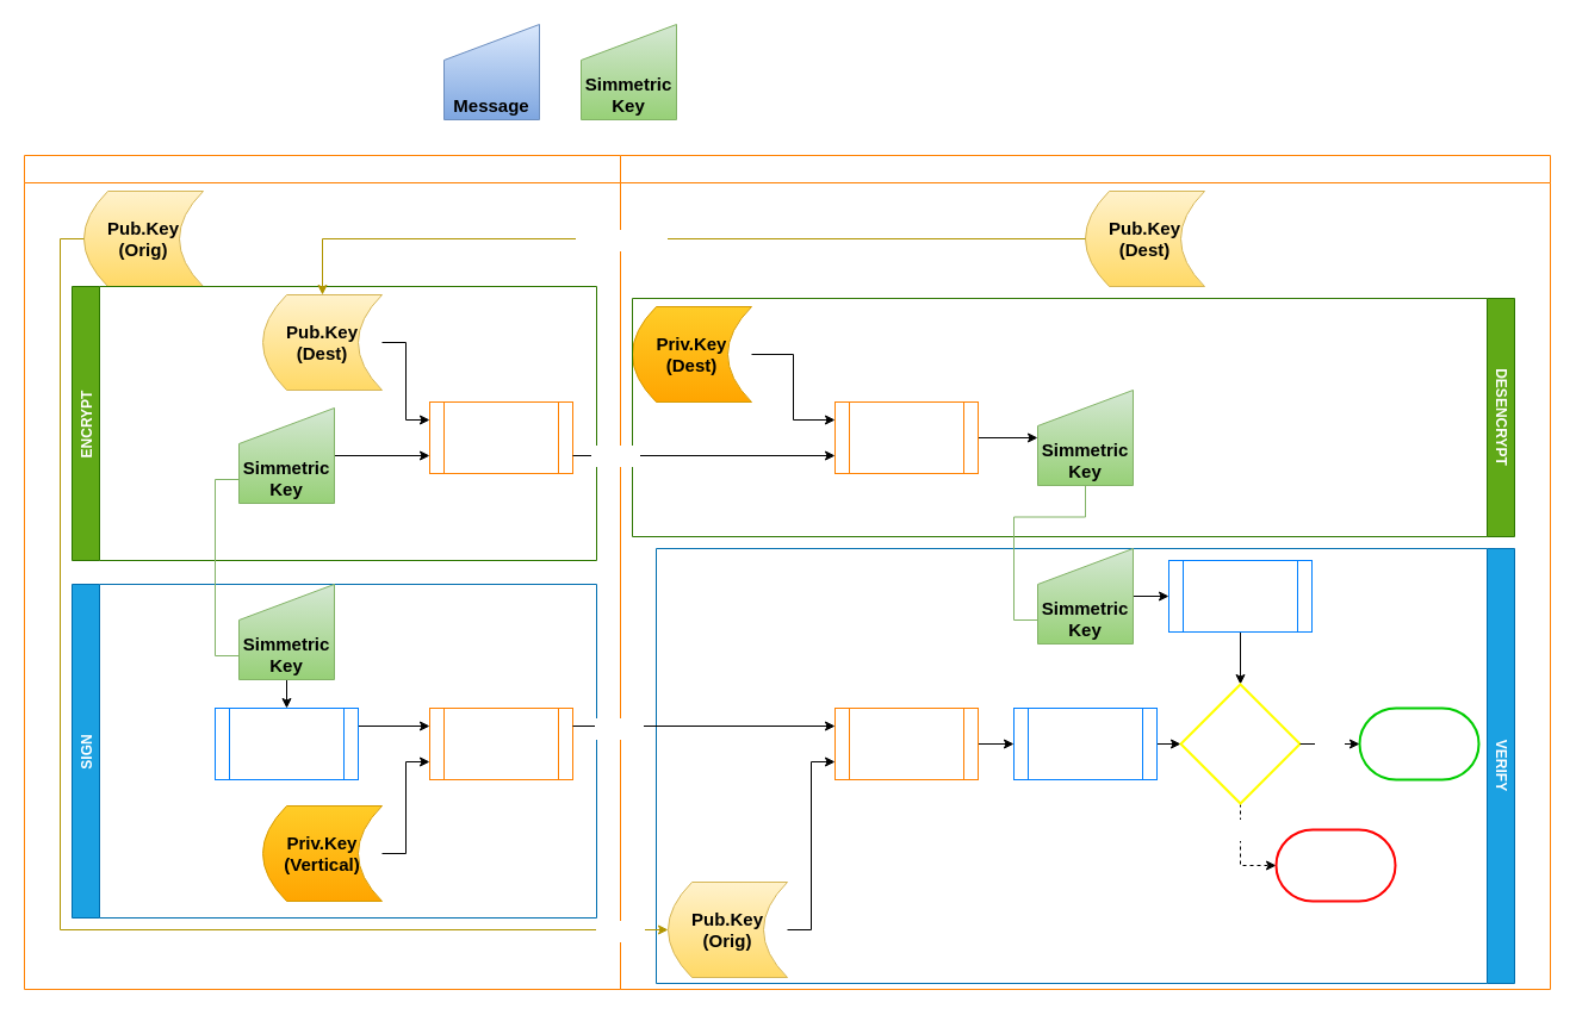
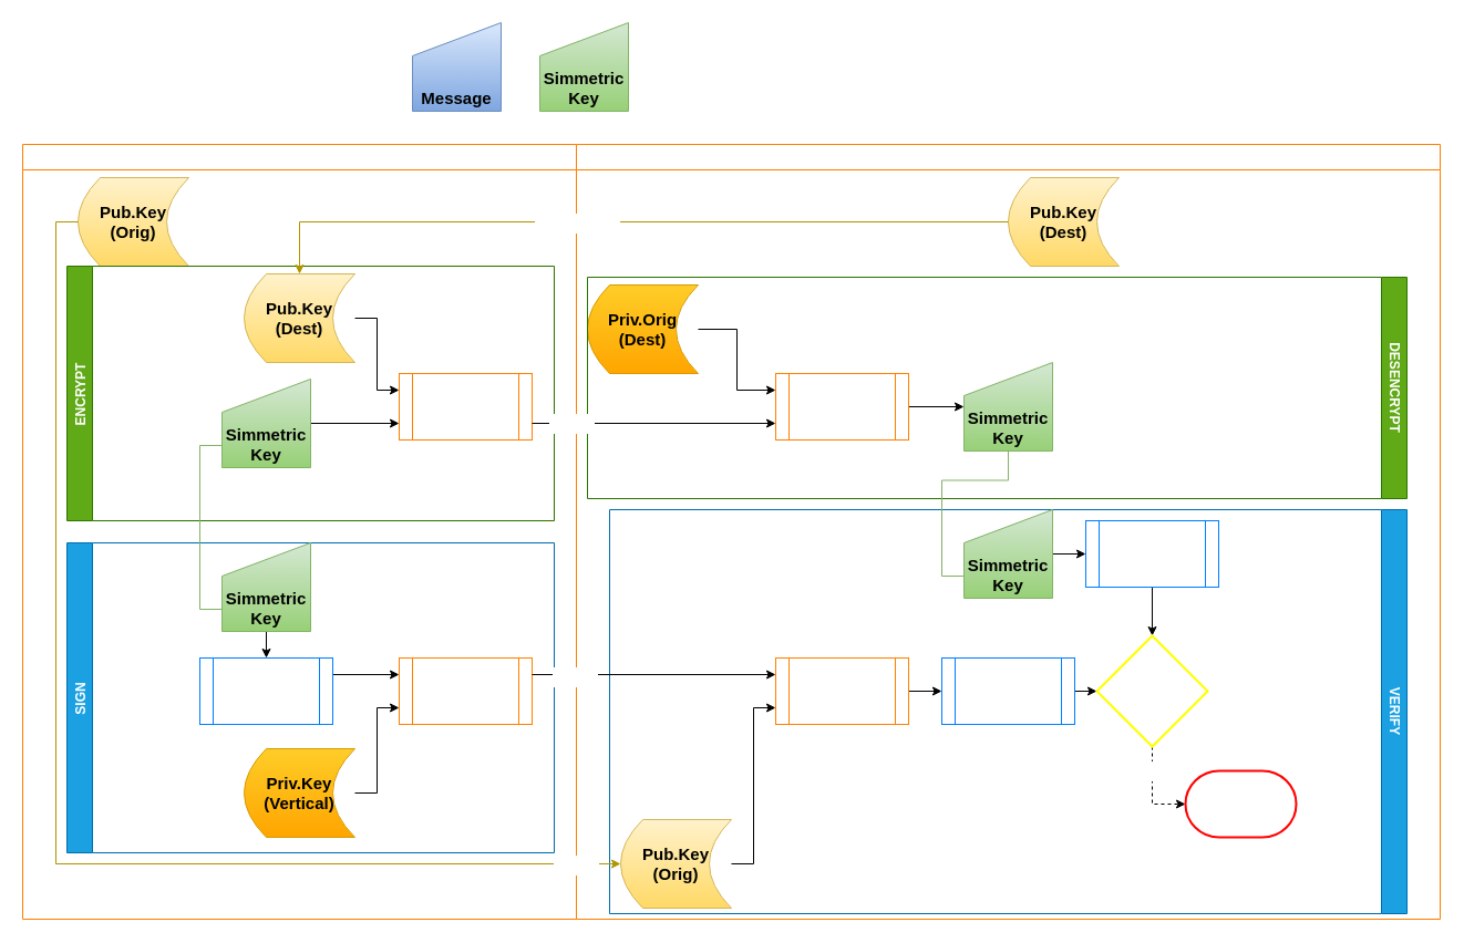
  <mxCell id="0" />
  <mxCell id="1" parent="0" />
  <mxCell id="2" value="&lt;b style=&quot;font-size: 15px;&quot;&gt;Simmetric&lt;br&gt;Key&lt;/b&gt;" style="shape=manualInput;whiteSpace=wrap;html=1;verticalAlign=bottom;fillColor=#d5e8d4;strokeColor=#82b366;gradientColor=#97d077;fontColor=#000000;" parent="1" vertex="1"><mxGeometry x="487" width="80" height="80" as="geometry" y="20" /></mxCell>
  <mxCell id="3" value="&lt;span style=&quot;font-size: 15px;&quot;&gt;&lt;b&gt;Message&lt;/b&gt;&lt;/span&gt;" style="shape=manualInput;whiteSpace=wrap;html=1;verticalAlign=bottom;fillColor=#dae8fc;strokeColor=#6c8ebf;gradientColor=#7ea6e0;fontColor=#000000;" parent="1" vertex="1"><mxGeometry x="372" y="20" width="80" height="80" as="geometry" /></mxCell>
  <mxCell id="4" value="ORIGIN" style="swimlane;strokeColor=#FF8000;fontSize=15;fontColor=#FFFFFF;gradientColor=none;" parent="1" vertex="1"><mxGeometry x="20" y="130" width="500" height="700" as="geometry" /></mxCell>
  <mxCell id="5" value="&lt;font color=&quot;#ffffff&quot;&gt;&lt;b&gt;RSA&lt;/b&gt;&lt;/font&gt;" style="shape=process;whiteSpace=wrap;html=1;backgroundOutline=1;fontSize=15;fontColor=#000000;strokeColor=#FF8000;" parent="4" vertex="1"><mxGeometry x="340" y="207" width="120" height="60" as="geometry" /></mxCell>
  <mxCell id="6" value="&lt;font color=&quot;#ffffff&quot;&gt;&lt;b&gt;RSA&lt;/b&gt;&lt;/font&gt;" style="shape=process;whiteSpace=wrap;html=1;backgroundOutline=1;fontSize=15;fontColor=#000000;strokeColor=#FF8000;" parent="4" vertex="1"><mxGeometry x="340" y="464" width="120" height="60" as="geometry" /></mxCell>
  <mxCell id="7" value="&lt;font color=&quot;#000000&quot;&gt;&lt;b&gt;Pub.Key&lt;br&gt;(Orig)&lt;br&gt;&lt;/b&gt;&lt;/font&gt;" style="shape=dataStorage;whiteSpace=wrap;html=1;fixedSize=1;fontSize=15;fillColor=#fff2cc;gradientColor=#ffd966;strokeColor=#d6b656;" parent="4" vertex="1"><mxGeometry x="50" y="30" width="100" height="80" as="geometry" /></mxCell>
  <mxCell id="8" style="edgeStyle=orthogonalEdgeStyle;rounded=0;orthogonalLoop=1;jettySize=auto;html=1;exitX=1;exitY=0.5;exitDx=0;exitDy=0;entryX=0;entryY=0.75;entryDx=0;entryDy=0;fontSize=15;fontColor=#FFFFFF;" parent="4" source="19" target="5" edge="1"><mxGeometry relative="1" as="geometry" /></mxCell>
  <mxCell id="9" style="edgeStyle=orthogonalEdgeStyle;rounded=0;orthogonalLoop=1;jettySize=auto;html=1;exitX=1;exitY=0.25;exitDx=0;exitDy=0;entryX=0;entryY=0.25;entryDx=0;entryDy=0;fontSize=15;fontColor=#FFFFFF;" parent="4" source="10" target="6" edge="1"><mxGeometry relative="1" as="geometry" /></mxCell>
  <mxCell id="10" value="&lt;font color=&quot;#ffffff&quot;&gt;&lt;b&gt;HASH&lt;/b&gt;&lt;/font&gt;" style="shape=process;whiteSpace=wrap;html=1;backgroundOutline=1;fontSize=15;fontColor=#000000;gradientColor=none;strokeColor=#007FFF;" parent="4" vertex="1"><mxGeometry x="160" y="464" width="120" height="60" as="geometry" /></mxCell>
  <mxCell id="11" value="&lt;font color=&quot;#000000&quot;&gt;&lt;b&gt;Pub.Key&lt;br&gt;(Dest)&lt;br&gt;&lt;/b&gt;&lt;/font&gt;" style="shape=dataStorage;whiteSpace=wrap;html=1;fixedSize=1;fontSize=15;fillColor=#fff2cc;gradientColor=#ffd966;strokeColor=#d6b656;" parent="4" vertex="1"><mxGeometry x="200" y="117" width="100" height="80" as="geometry" /></mxCell>
  <mxCell id="12" value="&lt;b style=&quot;color: rgb(0, 0, 0);&quot;&gt;Priv&lt;/b&gt;&lt;font color=&quot;#000000&quot;&gt;&lt;b&gt;.Key&lt;br&gt;(Vertical)&lt;br&gt;&lt;/b&gt;&lt;/font&gt;" style="shape=dataStorage;whiteSpace=wrap;html=1;fixedSize=1;fontSize=15;fillColor=#ffcd28;gradientColor=#ffa500;strokeColor=#d79b00;" parent="4" vertex="1"><mxGeometry x="200" y="546" width="100" height="80" as="geometry" /></mxCell>
  <mxCell id="13" style="edgeStyle=orthogonalEdgeStyle;rounded=0;orthogonalLoop=1;jettySize=auto;html=1;entryX=0.5;entryY=0;entryDx=0;entryDy=0;fontSize=15;fontColor=#FFFFFF;exitX=0.5;exitY=1;exitDx=0;exitDy=0;" parent="4" source="17" target="10" edge="1"><mxGeometry relative="1" as="geometry" /></mxCell>
  <mxCell id="14" style="edgeStyle=orthogonalEdgeStyle;rounded=0;orthogonalLoop=1;jettySize=auto;html=1;entryX=0;entryY=0.25;entryDx=0;entryDy=0;fontSize=15;fontColor=#FFFFFF;" parent="4" source="11" target="5" edge="1"><mxGeometry relative="1" as="geometry" /></mxCell>
  <mxCell id="15" style="edgeStyle=orthogonalEdgeStyle;rounded=0;orthogonalLoop=1;jettySize=auto;html=1;entryX=0;entryY=0.75;entryDx=0;entryDy=0;fontSize=15;fontColor=#FFFFFF;" parent="4" source="12" target="6" edge="1"><mxGeometry relative="1" as="geometry" /></mxCell>
  <mxCell id="16" value="SIGN" style="swimlane;horizontal=0;fillColor=#1ba1e2;fontColor=#ffffff;strokeColor=#006EAF;" vertex="1" parent="4"><mxGeometry x="40" y="360" width="440" height="280" as="geometry"><mxRectangle x="40" y="350" width="40" height="150" as="alternateBounds" /></mxGeometry></mxCell>
  <mxCell id="17" value="&lt;b style=&quot;font-size: 15px;&quot;&gt;Simmetric&lt;br&gt;Key&lt;/b&gt;" style="shape=manualInput;whiteSpace=wrap;html=1;verticalAlign=bottom;fillColor=#d5e8d4;strokeColor=#82b366;gradientColor=#97d077;fontColor=#000000;" parent="16" vertex="1"><mxGeometry x="140" width="80" height="80" as="geometry" /></mxCell>
  <mxCell id="18" value="ENCRYPT" style="swimlane;horizontal=0;fillColor=#60a917;fontColor=#ffffff;strokeColor=#2D7600;" vertex="1" parent="4"><mxGeometry x="40" y="110" width="440" height="230" as="geometry"><mxRectangle x="40" y="350" width="40" height="150" as="alternateBounds" /></mxGeometry></mxCell>
  <mxCell id="19" value="&lt;b style=&quot;font-size: 15px;&quot;&gt;Simmetric&lt;br&gt;Key&lt;/b&gt;" style="shape=manualInput;whiteSpace=wrap;html=1;verticalAlign=bottom;fillColor=#d5e8d4;strokeColor=#82b366;gradientColor=#97d077;fontColor=#000000;" vertex="1" parent="18"><mxGeometry x="140" y="102" width="80" height="80" as="geometry" /></mxCell>
  <mxCell id="20" style="edgeStyle=orthogonalEdgeStyle;rounded=0;orthogonalLoop=1;jettySize=auto;html=1;endArrow=none;endFill=0;entryX=0;entryY=0.75;entryDx=0;entryDy=0;exitX=0;exitY=0.75;exitDx=0;exitDy=0;fillColor=#d5e8d4;gradientColor=#97d077;strokeColor=#82b366;" edge="1" parent="4" source="19" target="17"><mxGeometry relative="1" as="geometry"><mxPoint x="180" y="310" as="sourcePoint" /></mxGeometry></mxCell>
- <mxCell id="21" value="Vertical Container" style="swimlane;strokeColor=#FF8000;fontSize=15;fontColor=#FFFFFF;gradientColor=none;" parent="1" vertex="1"><mxGeometry x="520" y="130" width="780" height="700" as="geometry"><mxRectangle x="540" y="110" width="170" height="30" as="alternateBounds" /></mxGeometry></mxCell>
+ <mxCell id="21" value="Vertical Simmetric" style="swimlane;strokeColor=#FF8000;fontSize=15;fontColor=#FFFFFF;gradientColor=none;" parent="1" vertex="1"><mxGeometry x="520" y="130" width="780" height="700" as="geometry"><mxRectangle x="540" y="110" width="170" height="30" as="alternateBounds" /></mxGeometry></mxCell>
  <mxCell id="22" style="edgeStyle=orthogonalEdgeStyle;rounded=0;orthogonalLoop=1;jettySize=auto;html=1;fontSize=15;fontColor=#FFFFFF;" parent="21" source="23" target="44" edge="1"><mxGeometry relative="1" as="geometry" /></mxCell>
  <mxCell id="23" value="&lt;font color=&quot;#ffffff&quot;&gt;&lt;b&gt;RSA&lt;/b&gt;&lt;/font&gt;" style="shape=process;whiteSpace=wrap;html=1;backgroundOutline=1;fontSize=15;fontColor=#000000;strokeColor=#FF8000;" parent="21" vertex="1"><mxGeometry x="180" y="207" width="120" height="60" as="geometry" /></mxCell>
  <mxCell id="24" style="edgeStyle=orthogonalEdgeStyle;rounded=0;orthogonalLoop=1;jettySize=auto;html=1;entryX=0;entryY=0.5;entryDx=0;entryDy=0;fontSize=15;fontColor=#FFFFFF;" parent="21" source="25" target="35" edge="1"><mxGeometry relative="1" as="geometry" /></mxCell>
  <mxCell id="25" value="&lt;font color=&quot;#ffffff&quot;&gt;&lt;b&gt;RSA&lt;/b&gt;&lt;/font&gt;" style="shape=process;whiteSpace=wrap;html=1;backgroundOutline=1;fontSize=15;fontColor=#000000;strokeColor=#FF8000;" parent="21" vertex="1"><mxGeometry x="180" y="464" width="120" height="60" as="geometry" /></mxCell>
  <mxCell id="26" value="&lt;font color=&quot;#000000&quot;&gt;&lt;b&gt;Pub.Key&lt;br&gt;(Dest)&lt;br&gt;&lt;/b&gt;&lt;/font&gt;" style="shape=dataStorage;whiteSpace=wrap;html=1;fixedSize=1;fontSize=15;fillColor=#fff2cc;gradientColor=#ffd966;strokeColor=#d6b656;" parent="21" vertex="1"><mxGeometry x="390" y="30" width="100" height="80" as="geometry" /></mxCell>
  <mxCell id="27" style="edgeStyle=orthogonalEdgeStyle;rounded=0;orthogonalLoop=1;jettySize=auto;html=1;entryX=0;entryY=0.25;entryDx=0;entryDy=0;fontSize=15;fontColor=#FFFFFF;" parent="21" source="28" target="23" edge="1"><mxGeometry relative="1" as="geometry" /></mxCell>
- <mxCell id="28" value="&lt;font color=&quot;#000000&quot;&gt;&lt;b&gt;Priv.Key&lt;br&gt;(Dest)&lt;br&gt;&lt;/b&gt;&lt;/font&gt;" style="shape=dataStorage;whiteSpace=wrap;html=1;fixedSize=1;fontSize=15;fillColor=#ffcd28;gradientColor=#ffa500;strokeColor=#d79b00;" parent="21" vertex="1"><mxGeometry x="10" y="127" width="100" height="80" as="geometry" /></mxCell>
+ <mxCell id="28" value="&lt;font color=&quot;#000000&quot;&gt;&lt;b&gt;Priv.Orig&lt;br&gt;(Dest)&lt;br&gt;&lt;/b&gt;&lt;/font&gt;" style="shape=dataStorage;whiteSpace=wrap;html=1;fixedSize=1;fontSize=15;fillColor=#ffcd28;gradientColor=#ffa500;strokeColor=#d79b00;" parent="21" vertex="1"><mxGeometry x="10" y="127" width="100" height="80" as="geometry" /></mxCell>
  <mxCell id="29" style="edgeStyle=orthogonalEdgeStyle;rounded=0;orthogonalLoop=1;jettySize=auto;html=1;entryX=0;entryY=0.75;entryDx=0;entryDy=0;fontSize=15;fontColor=#FFFFFF;" parent="21" source="30" target="25" edge="1"><mxGeometry relative="1" as="geometry" /></mxCell>
  <mxCell id="30" value="&lt;font color=&quot;#000000&quot;&gt;&lt;b&gt;Pub.Key&lt;br&gt;(Orig)&lt;br&gt;&lt;/b&gt;&lt;/font&gt;" style="shape=dataStorage;whiteSpace=wrap;html=1;fixedSize=1;fontSize=15;fillColor=#fff2cc;gradientColor=#ffd966;strokeColor=#d6b656;" parent="21" vertex="1"><mxGeometry x="40" y="610" width="100" height="80" as="geometry" /></mxCell>
  <mxCell id="31" style="edgeStyle=orthogonalEdgeStyle;rounded=0;orthogonalLoop=1;jettySize=auto;html=1;entryX=0;entryY=0.5;entryDx=0;entryDy=0;fontSize=15;fontColor=#FFFFFF;exitX=1;exitY=0.5;exitDx=0;exitDy=0;" parent="21" source="42" target="33" edge="1"><mxGeometry relative="1" as="geometry" /></mxCell>
  <mxCell id="32" style="edgeStyle=orthogonalEdgeStyle;rounded=0;orthogonalLoop=1;jettySize=auto;html=1;fontSize=15;fontColor=#FFFFFF;" parent="21" source="33" target="37" edge="1"><mxGeometry relative="1" as="geometry" /></mxCell>
  <mxCell id="33" value="&lt;font color=&quot;#ffffff&quot;&gt;&lt;b&gt;HASH&lt;/b&gt;&lt;/font&gt;" style="shape=process;whiteSpace=wrap;html=1;backgroundOutline=1;fontSize=15;fontColor=#000000;gradientColor=none;strokeColor=#007FFF;" parent="21" vertex="1"><mxGeometry x="460" y="340" width="120" height="60" as="geometry" /></mxCell>
  <mxCell id="34" style="edgeStyle=orthogonalEdgeStyle;rounded=0;orthogonalLoop=1;jettySize=auto;html=1;fontSize=15;fontColor=#FFFFFF;" parent="21" source="35" target="37" edge="1"><mxGeometry relative="1" as="geometry" /></mxCell>
  <mxCell id="35" value="&lt;font color=&quot;#ffffff&quot;&gt;&lt;b&gt;HASH&lt;/b&gt;&lt;/font&gt;" style="shape=process;whiteSpace=wrap;html=1;backgroundOutline=1;fontSize=15;fontColor=#000000;gradientColor=none;strokeColor=#007FFF;" parent="21" vertex="1"><mxGeometry x="330" y="464" width="120" height="60" as="geometry" /></mxCell>
  <mxCell id="36" value="No" style="edgeStyle=orthogonalEdgeStyle;rounded=0;orthogonalLoop=1;jettySize=auto;html=1;entryX=0;entryY=0.5;entryDx=0;entryDy=0;entryPerimeter=0;fontSize=15;fontColor=#FFFFFF;dashed=1;" parent="21" source="37" target="40" edge="1"><mxGeometry x="-0.463" relative="1" as="geometry"><mxPoint as="offset" /></mxGeometry></mxCell>
  <mxCell id="37" value="&lt;b&gt;HASH&lt;/b&gt; are equal?" style="strokeWidth=2;html=1;shape=mxgraph.flowchart.decision;whiteSpace=wrap;strokeColor=#FFFF00;fontSize=15;fontColor=#FFFFFF;gradientColor=none;" parent="21" vertex="1"><mxGeometry x="470" y="444" width="100" height="100" as="geometry" /></mxCell>
- <mxCell id="38" value="OK" style="strokeWidth=2;html=1;shape=mxgraph.flowchart.terminator;whiteSpace=wrap;strokeColor=#00CC00;fontSize=15;fontColor=#FFFFFF;gradientColor=none;" parent="21" vertex="1"><mxGeometry x="620" y="464" width="100" height="60" as="geometry" /></mxCell>
- <mxCell id="39" value="Yes" style="edgeStyle=orthogonalEdgeStyle;rounded=0;orthogonalLoop=1;jettySize=auto;html=1;entryX=0;entryY=0.5;entryDx=0;entryDy=0;entryPerimeter=0;fontSize=15;fontColor=#FFFFFF;" parent="21" source="37" target="38" edge="1"><mxGeometry relative="1" as="geometry" /></mxCell>
  <mxCell id="40" value="Error happened" style="strokeWidth=2;html=1;shape=mxgraph.flowchart.terminator;whiteSpace=wrap;strokeColor=#FF0000;fontSize=15;fontColor=#FFFFFF;gradientColor=none;" parent="21" vertex="1"><mxGeometry x="550" y="566" width="100" height="60" as="geometry" /></mxCell>
  <mxCell id="41" value="VERIFY" style="swimlane;horizontal=0;fillColor=#1ba1e2;fontColor=#ffffff;strokeColor=#006EAF;rotation=-180;" vertex="1" parent="21"><mxGeometry x="30" y="330" width="720" height="365" as="geometry"><mxRectangle x="40" y="350" width="40" height="150" as="alternateBounds" /></mxGeometry></mxCell>
  <mxCell id="42" value="&lt;b style=&quot;font-size: 15px;&quot;&gt;Simmetric&lt;br&gt;Key&lt;/b&gt;" style="shape=manualInput;whiteSpace=wrap;html=1;verticalAlign=bottom;fillColor=#d5e8d4;strokeColor=#82b366;gradientColor=#97d077;fontColor=#000000;" vertex="1" parent="41"><mxGeometry x="320" width="80" height="80" as="geometry" /></mxCell>
  <mxCell id="43" value="DESENCRYPT" style="swimlane;horizontal=0;fillColor=#60a917;fontColor=#ffffff;strokeColor=#2D7600;rotation=-180;" vertex="1" parent="21"><mxGeometry x="10" y="120" width="740" height="200" as="geometry"><mxRectangle x="40" y="350" width="40" height="150" as="alternateBounds" /></mxGeometry></mxCell>
  <mxCell id="44" value="&lt;b style=&quot;font-size: 15px;&quot;&gt;Simmetric&lt;br&gt;Key&lt;/b&gt;" style="shape=manualInput;whiteSpace=wrap;html=1;verticalAlign=bottom;fillColor=#d5e8d4;strokeColor=#82b366;gradientColor=#97d077;fontColor=#000000;" parent="43" vertex="1"><mxGeometry x="340" y="77" width="80" height="80" as="geometry" /></mxCell>
  <mxCell id="45" style="edgeStyle=orthogonalEdgeStyle;rounded=0;orthogonalLoop=1;jettySize=auto;html=1;entryX=0;entryY=0.75;entryDx=0;entryDy=0;endArrow=none;endFill=0;fillColor=#d5e8d4;strokeColor=#82b366;gradientColor=#97d077;" edge="1" parent="21" source="44" target="42"><mxGeometry relative="1" as="geometry" /></mxCell>
  <mxCell id="46" style="edgeStyle=orthogonalEdgeStyle;rounded=0;orthogonalLoop=1;jettySize=auto;html=1;fontSize=15;fontColor=#FFFFFF;fillColor=#e3c800;strokeColor=#B09500;" parent="1" source="26" target="11" edge="1"><mxGeometry relative="1" as="geometry" /></mxCell>
  <mxCell id="47" value="RECEIVED" style="edgeLabel;html=1;align=center;verticalAlign=middle;resizable=0;points=[];fontSize=15;fontColor=#FFFFFF;" parent="46" vertex="1" connectable="0"><mxGeometry x="0.025" y="2" relative="1" as="geometry"><mxPoint x="-38" y="-2" as="offset" /></mxGeometry></mxCell>
  <mxCell id="48" style="edgeStyle=orthogonalEdgeStyle;rounded=0;orthogonalLoop=1;jettySize=auto;html=1;exitX=1;exitY=0.25;exitDx=0;exitDy=0;entryX=0;entryY=0.25;entryDx=0;entryDy=0;fontSize=15;fontColor=#FFFFFF;" parent="1" source="6" target="25" edge="1"><mxGeometry relative="1" as="geometry" /></mxCell>
  <mxCell id="49" value="SEND" style="edgeLabel;html=1;align=center;verticalAlign=middle;resizable=0;points=[];fontSize=15;fontColor=#FFFFFF;" parent="48" vertex="1" connectable="0"><mxGeometry x="-0.659" y="-1" relative="1" as="geometry"><mxPoint as="offset" /></mxGeometry></mxCell>
  <mxCell id="50" style="edgeStyle=orthogonalEdgeStyle;rounded=0;orthogonalLoop=1;jettySize=auto;html=1;exitX=1;exitY=0.75;exitDx=0;exitDy=0;entryX=0;entryY=0.75;entryDx=0;entryDy=0;fontSize=15;fontColor=#FFFFFF;" parent="1" source="5" target="23" edge="1"><mxGeometry relative="1" as="geometry" /></mxCell>
  <mxCell id="51" value="SEND" style="edgeLabel;html=1;align=center;verticalAlign=middle;resizable=0;points=[];fontSize=15;fontColor=#FFFFFF;" parent="50" vertex="1" connectable="0"><mxGeometry x="-0.682" y="1" relative="1" as="geometry"><mxPoint as="offset" /></mxGeometry></mxCell>
  <mxCell id="52" style="edgeStyle=orthogonalEdgeStyle;rounded=0;orthogonalLoop=1;jettySize=auto;html=1;entryX=0;entryY=0.5;entryDx=0;entryDy=0;fontSize=15;fontColor=#FFFFFF;fillColor=#e3c800;strokeColor=#B09500;" parent="1" source="7" target="30" edge="1"><mxGeometry relative="1" as="geometry"><Array as="points"><mxPoint x="50" y="200" /><mxPoint x="50" y="780" /><mxPoint x="561" y="780" /></Array></mxGeometry></mxCell>
  <mxCell id="53" value="SEND" style="edgeLabel;html=1;align=center;verticalAlign=middle;resizable=0;points=[];fontSize=15;fontColor=#FFFFFF;" parent="52" vertex="1" connectable="0"><mxGeometry x="0.918" y="-1" relative="1" as="geometry"><mxPoint x="5" y="-1" as="offset" /></mxGeometry></mxCell>
